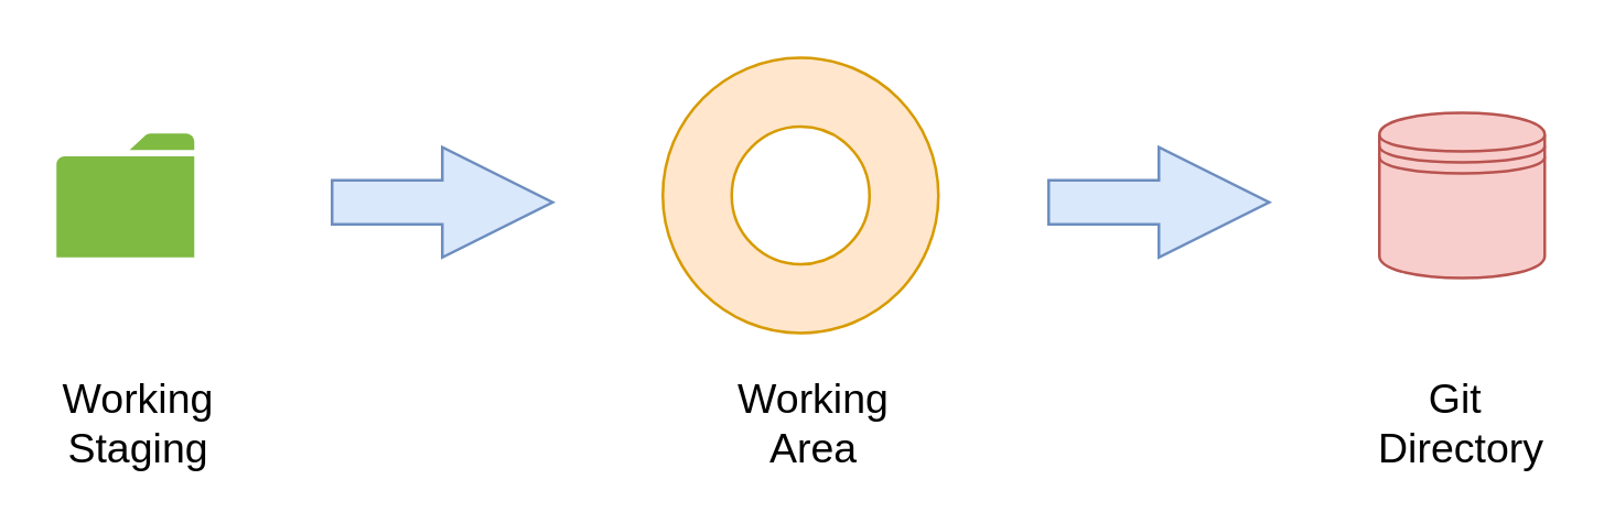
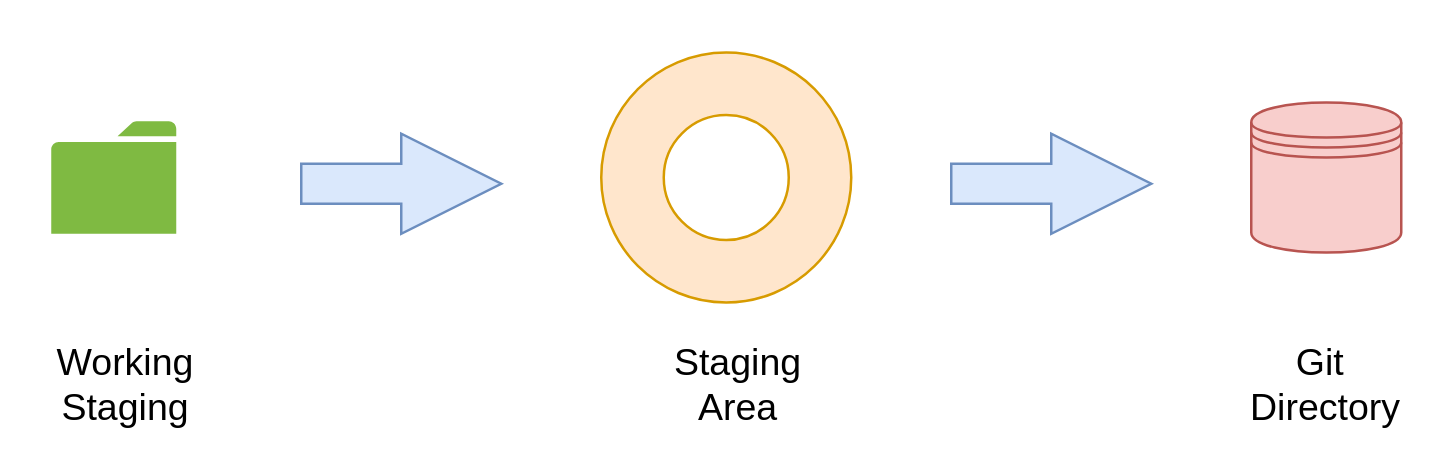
  <mxCell id="0" />
  <mxCell id="1" parent="0" />
  <mxCell id="2" value="" style="sketch=0;pointerEvents=1;shadow=0;dashed=0;html=1;strokeColor=none;labelPosition=center;verticalLabelPosition=bottom;verticalAlign=top;outlineConnect=0;align=center;shape=mxgraph.office.concepts.folder;fillColor=#7FBA42;" vertex="1" parent="1"><mxGeometry x="20" y="48" width="50" height="45" as="geometry" /></mxCell>
  <mxCell id="3" value="Working&lt;div style=&quot;font-size: 15px;&quot;&gt;Staging&lt;/div&gt;" style="text;strokeColor=none;align=center;fillColor=none;html=1;verticalAlign=middle;whiteSpace=wrap;rounded=0;fontSize=15;" vertex="1" parent="1"><mxGeometry x="20" y="138" width="60" height="30" as="geometry" /></mxCell>
  <mxCell id="4" value="" style="verticalLabelPosition=bottom;verticalAlign=top;html=1;shape=mxgraph.basic.donut;dx=25;fillColor=#ffe6cc;strokeColor=#d79b00;" vertex="1" parent="1"><mxGeometry x="240" y="20.5" width="100" height="100" as="geometry" /></mxCell>
- <mxCell id="5" value="Working Area" style="text;strokeColor=none;align=center;fillColor=none;html=1;verticalAlign=middle;whiteSpace=wrap;rounded=0;fontSize=15;" vertex="1" parent="1"><mxGeometry x="265" y="138" width="60" height="30" as="geometry" /></mxCell>
+ <mxCell id="5" value="Staging Area" style="text;strokeColor=none;align=center;fillColor=none;html=1;verticalAlign=middle;whiteSpace=wrap;rounded=0;fontSize=15;" vertex="1" parent="1"><mxGeometry x="265" y="138" width="60" height="30" as="geometry" /></mxCell>
  <mxCell id="6" value="" style="html=1;shadow=0;dashed=0;align=center;verticalAlign=middle;shape=mxgraph.arrows2.arrow;dy=0.6;dx=40;notch=0;fillColor=#dae8fc;strokeColor=#6c8ebf;" vertex="1" parent="1"><mxGeometry x="120" y="53" width="80" height="40" as="geometry" /></mxCell>
  <mxCell id="7" value="" style="html=1;shadow=0;dashed=0;align=center;verticalAlign=middle;shape=mxgraph.arrows2.arrow;dy=0.6;dx=40;notch=0;fillColor=#dae8fc;strokeColor=#6c8ebf;" vertex="1" parent="1"><mxGeometry x="380" y="53" width="80" height="40" as="geometry" /></mxCell>
  <mxCell id="8" value="" style="shape=datastore;whiteSpace=wrap;html=1;fillColor=#f8cecc;strokeColor=#b85450;" vertex="1" parent="1"><mxGeometry x="500" y="40.5" width="60" height="60" as="geometry" /></mxCell>
  <mxCell id="9" value="Git&amp;nbsp;&lt;div&gt;Directory&lt;/div&gt;" style="text;strokeColor=none;align=center;fillColor=none;html=1;verticalAlign=middle;whiteSpace=wrap;rounded=0;fontSize=15;" vertex="1" parent="1"><mxGeometry x="500" y="138" width="60" height="30" as="geometry" /></mxCell>
